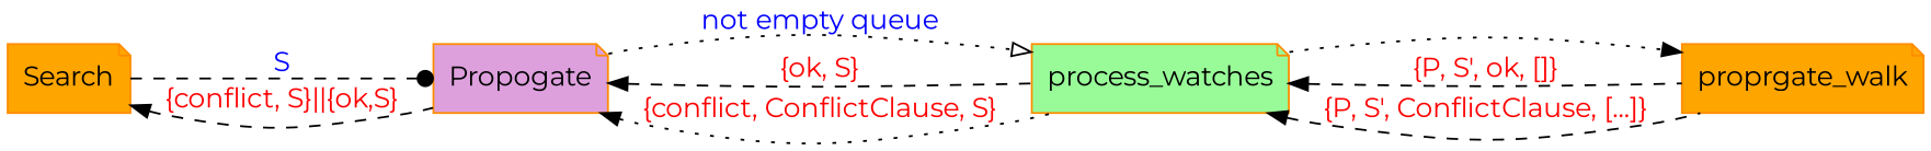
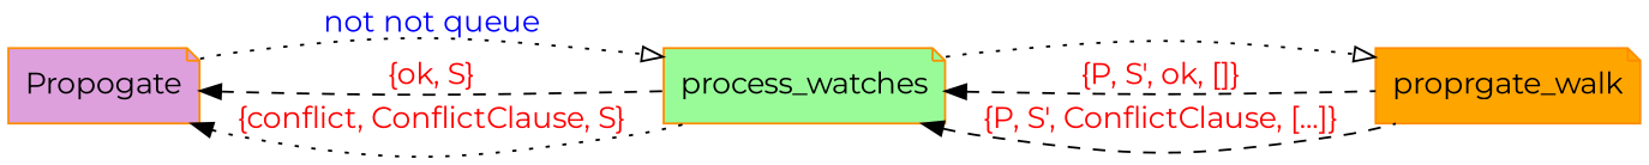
  digraph {
    rankdir=LR
    fontname=Montserrat
    node [style=filled fillcolor=orange color=darkorange shape=note fontname=Montserrat]
    edge [fontcolor=red style=dashed fontname=Montserrat dir=back]
-   n1 [label=Search]
    n2 [label=Propogate fillcolor=plum]
    n3 [label=process_watches fillcolor=palegreen]
    n4 [label=proprgate_walk]
-   n1 -> n2 [fontcolor=blue label=S arrowhead=dot dir=""]
-   n1 -> n2 [label="{conflict, S}||{ok,S}"]
-   n2 -> n3 [fontcolor=blue label="not empty queue" style=dotted arrowhead=onormal dir=""]
+   n2 -> n3 [fontcolor=blue label="not not queue" style=dotted arrowhead=onormal dir=""]
    n2 -> n3 [label="{ok, S}"]
    n2 -> n3 [label="{conflict, ConflictClause, S}" style=dotted]
-   n3 -> n4 [style=dotted arrowhead=normal fontcolor="" dir=""]
+   n3 -> n4 [style=dotted arrowhead=onormal fontcolor="" dir=""]
    n3 -> n4 [label="{P, S', ok, []}"]
    n3 -> n4 [label="{P, S', ConflictClause, [...]}"]
  }
